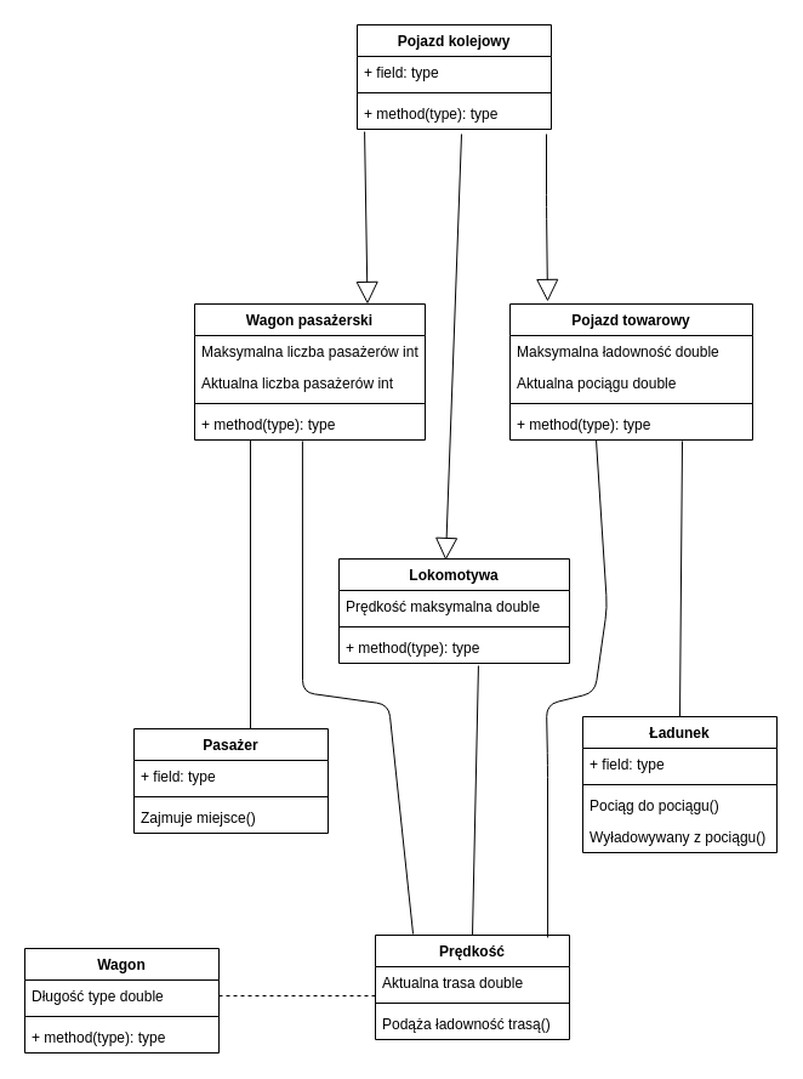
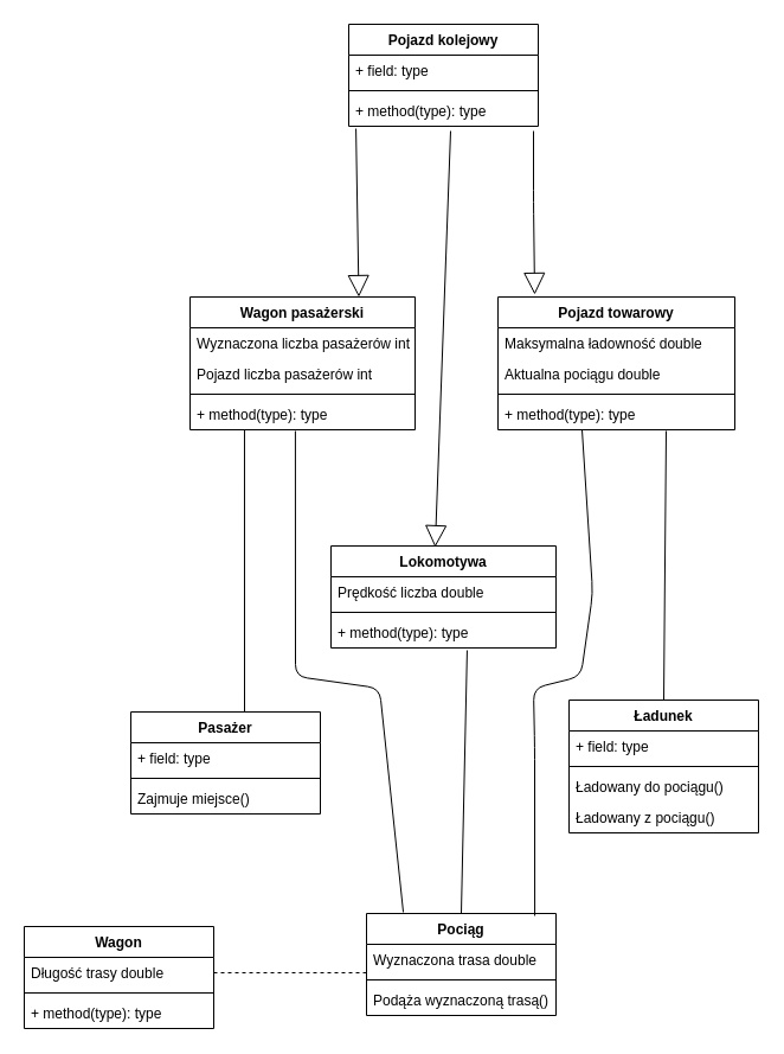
  <mxCell id="0" />
  <mxCell id="1" parent="0" />
  <mxCell id="2" value="Pojazd kolejowy" style="swimlane;fontStyle=1;align=center;verticalAlign=top;childLayout=stackLayout;horizontal=1;startSize=26;horizontalStack=0;resizeParent=1;resizeParentMax=0;resizeLast=0;collapsible=1;marginBottom=0;" parent="1" vertex="1"><mxGeometry x="294" y="20" width="160" height="86" as="geometry" /></mxCell>
  <mxCell id="3" value="+ field: type" style="text;strokeColor=none;fillColor=none;align=left;verticalAlign=top;spacingLeft=4;spacingRight=4;overflow=hidden;rotatable=0;points=[[0,0.5],[1,0.5]];portConstraint=eastwest;" parent="2" vertex="1"><mxGeometry y="26" width="160" height="26" as="geometry" /></mxCell>
  <mxCell id="4" value="" style="line;strokeWidth=1;fillColor=none;align=left;verticalAlign=middle;spacingTop=-1;spacingLeft=3;spacingRight=3;rotatable=0;labelPosition=right;points=[];portConstraint=eastwest;" parent="2" vertex="1"><mxGeometry y="52" width="160" height="8" as="geometry" /></mxCell>
  <mxCell id="5" value="+ method(type): type" style="text;strokeColor=none;fillColor=none;align=left;verticalAlign=top;spacingLeft=4;spacingRight=4;overflow=hidden;rotatable=0;points=[[0,0.5],[1,0.5]];portConstraint=eastwest;" parent="2" vertex="1"><mxGeometry y="60" width="160" height="26" as="geometry" /></mxCell>
  <mxCell id="6" value="Wagon pasażerski" style="swimlane;fontStyle=1;align=center;verticalAlign=top;childLayout=stackLayout;horizontal=1;startSize=26;horizontalStack=0;resizeParent=1;resizeParentMax=0;resizeLast=0;collapsible=1;marginBottom=0;" parent="1" vertex="1"><mxGeometry x="160" y="250" width="190" height="112" as="geometry" /></mxCell>
- <mxCell id="7" value="Maksymalna liczba pasażerów int " style="text;strokeColor=none;fillColor=none;align=left;verticalAlign=top;spacingLeft=4;spacingRight=4;overflow=hidden;rotatable=0;points=[[0,0.5],[1,0.5]];portConstraint=eastwest;" parent="6" vertex="1"><mxGeometry y="26" width="190" height="26" as="geometry" /></mxCell>
- <mxCell id="8" value="Aktualna liczba pasażerów int" style="text;strokeColor=none;fillColor=none;align=left;verticalAlign=top;spacingLeft=4;spacingRight=4;overflow=hidden;rotatable=0;points=[[0,0.5],[1,0.5]];portConstraint=eastwest;" parent="6" vertex="1"><mxGeometry y="52" width="190" height="26" as="geometry" /></mxCell>
+ <mxCell id="7" value="Wyznaczona liczba pasażerów int " style="text;strokeColor=none;fillColor=none;align=left;verticalAlign=top;spacingLeft=4;spacingRight=4;overflow=hidden;rotatable=0;points=[[0,0.5],[1,0.5]];portConstraint=eastwest;" parent="6" vertex="1"><mxGeometry y="26" width="190" height="26" as="geometry" /></mxCell>
+ <mxCell id="8" value="Pojazd liczba pasażerów int" style="text;strokeColor=none;fillColor=none;align=left;verticalAlign=top;spacingLeft=4;spacingRight=4;overflow=hidden;rotatable=0;points=[[0,0.5],[1,0.5]];portConstraint=eastwest;" parent="6" vertex="1"><mxGeometry y="52" width="190" height="26" as="geometry" /></mxCell>
  <mxCell id="9" value="" style="line;strokeWidth=1;fillColor=none;align=left;verticalAlign=middle;spacingTop=-1;spacingLeft=3;spacingRight=3;rotatable=0;labelPosition=right;points=[];portConstraint=eastwest;" parent="6" vertex="1"><mxGeometry y="78" width="190" height="8" as="geometry" /></mxCell>
  <mxCell id="10" value="+ method(type): type" style="text;strokeColor=none;fillColor=none;align=left;verticalAlign=top;spacingLeft=4;spacingRight=4;overflow=hidden;rotatable=0;points=[[0,0.5],[1,0.5]];portConstraint=eastwest;" parent="6" vertex="1"><mxGeometry y="86" width="190" height="26" as="geometry" /></mxCell>
  <mxCell id="11" value="Pojazd towarowy" style="swimlane;fontStyle=1;align=center;verticalAlign=top;childLayout=stackLayout;horizontal=1;startSize=26;horizontalStack=0;resizeParent=1;resizeParentMax=0;resizeLast=0;collapsible=1;marginBottom=0;" parent="1" vertex="1"><mxGeometry x="420" y="250" width="200" height="112" as="geometry" /></mxCell>
  <mxCell id="12" value="Maksymalna ładowność double" style="text;strokeColor=none;fillColor=none;align=left;verticalAlign=top;spacingLeft=4;spacingRight=4;overflow=hidden;rotatable=0;points=[[0,0.5],[1,0.5]];portConstraint=eastwest;" parent="11" vertex="1"><mxGeometry y="26" width="200" height="26" as="geometry" /></mxCell>
  <mxCell id="13" value="Aktualna pociągu double" style="text;strokeColor=none;fillColor=none;align=left;verticalAlign=top;spacingLeft=4;spacingRight=4;overflow=hidden;rotatable=0;points=[[0,0.5],[1,0.5]];portConstraint=eastwest;" parent="11" vertex="1"><mxGeometry y="52" width="200" height="26" as="geometry" /></mxCell>
  <mxCell id="14" value="" style="line;strokeWidth=1;fillColor=none;align=left;verticalAlign=middle;spacingTop=-1;spacingLeft=3;spacingRight=3;rotatable=0;labelPosition=right;points=[];portConstraint=eastwest;" parent="11" vertex="1"><mxGeometry y="78" width="200" height="8" as="geometry" /></mxCell>
  <mxCell id="15" value="+ method(type): type" style="text;strokeColor=none;fillColor=none;align=left;verticalAlign=top;spacingLeft=4;spacingRight=4;overflow=hidden;rotatable=0;points=[[0,0.5],[1,0.5]];portConstraint=eastwest;" parent="11" vertex="1"><mxGeometry y="86" width="200" height="26" as="geometry" /></mxCell>
  <mxCell id="16" value="Lokomotywa" style="swimlane;fontStyle=1;align=center;verticalAlign=top;childLayout=stackLayout;horizontal=1;startSize=26;horizontalStack=0;resizeParent=1;resizeParentMax=0;resizeLast=0;collapsible=1;marginBottom=0;" parent="1" vertex="1"><mxGeometry x="279" y="460" width="190" height="86" as="geometry" /></mxCell>
- <mxCell id="17" value="Prędkość maksymalna double" style="text;strokeColor=none;fillColor=none;align=left;verticalAlign=top;spacingLeft=4;spacingRight=4;overflow=hidden;rotatable=0;points=[[0,0.5],[1,0.5]];portConstraint=eastwest;" parent="16" vertex="1"><mxGeometry y="26" width="190" height="26" as="geometry" /></mxCell>
+ <mxCell id="17" value="Prędkość liczba double" style="text;strokeColor=none;fillColor=none;align=left;verticalAlign=top;spacingLeft=4;spacingRight=4;overflow=hidden;rotatable=0;points=[[0,0.5],[1,0.5]];portConstraint=eastwest;" parent="16" vertex="1"><mxGeometry y="26" width="190" height="26" as="geometry" /></mxCell>
  <mxCell id="18" value="" style="line;strokeWidth=1;fillColor=none;align=left;verticalAlign=middle;spacingTop=-1;spacingLeft=3;spacingRight=3;rotatable=0;labelPosition=right;points=[];portConstraint=eastwest;" parent="16" vertex="1"><mxGeometry y="52" width="190" height="8" as="geometry" /></mxCell>
  <mxCell id="19" value="+ method(type): type" style="text;strokeColor=none;fillColor=none;align=left;verticalAlign=top;spacingLeft=4;spacingRight=4;overflow=hidden;rotatable=0;points=[[0,0.5],[1,0.5]];portConstraint=eastwest;" parent="16" vertex="1"><mxGeometry y="60" width="190" height="26" as="geometry" /></mxCell>
  <mxCell id="20" value="" style="endArrow=none;html=1;entryX=0.242;entryY=1;entryDx=0;entryDy=0;entryPerimeter=0;" parent="1" target="10" edge="1"><mxGeometry width="50" height="50" relative="1" as="geometry"><mxPoint x="206" y="600" as="sourcePoint" /><mxPoint x="190" y="430" as="targetPoint" /></mxGeometry></mxCell>
  <mxCell id="21" value="Pasażer" style="swimlane;fontStyle=1;align=center;verticalAlign=top;childLayout=stackLayout;horizontal=1;startSize=26;horizontalStack=0;resizeParent=1;resizeParentMax=0;resizeLast=0;collapsible=1;marginBottom=0;" parent="1" vertex="1"><mxGeometry x="110" y="600" width="160" height="86" as="geometry" /></mxCell>
  <mxCell id="22" value="+ field: type" style="text;strokeColor=none;fillColor=none;align=left;verticalAlign=top;spacingLeft=4;spacingRight=4;overflow=hidden;rotatable=0;points=[[0,0.5],[1,0.5]];portConstraint=eastwest;" parent="21" vertex="1"><mxGeometry y="26" width="160" height="26" as="geometry" /></mxCell>
  <mxCell id="23" value="" style="line;strokeWidth=1;fillColor=none;align=left;verticalAlign=middle;spacingTop=-1;spacingLeft=3;spacingRight=3;rotatable=0;labelPosition=right;points=[];portConstraint=eastwest;" parent="21" vertex="1"><mxGeometry y="52" width="160" height="8" as="geometry" /></mxCell>
  <mxCell id="24" value="Zajmuje miejsce()" style="text;strokeColor=none;fillColor=none;align=left;verticalAlign=top;spacingLeft=4;spacingRight=4;overflow=hidden;rotatable=0;points=[[0,0.5],[1,0.5]];portConstraint=eastwest;" parent="21" vertex="1"><mxGeometry y="60" width="160" height="26" as="geometry" /></mxCell>
  <mxCell id="25" value="" style="endArrow=none;html=1;entryX=0.71;entryY=1.038;entryDx=0;entryDy=0;entryPerimeter=0;exitX=0.5;exitY=0;exitDx=0;exitDy=0;" parent="1" source="26" target="15" edge="1"><mxGeometry width="50" height="50" relative="1" as="geometry"><mxPoint x="562" y="580" as="sourcePoint" /><mxPoint x="590" y="440" as="targetPoint" /></mxGeometry></mxCell>
  <mxCell id="26" value="Ładunek" style="swimlane;fontStyle=1;align=center;verticalAlign=top;childLayout=stackLayout;horizontal=1;startSize=26;horizontalStack=0;resizeParent=1;resizeParentMax=0;resizeLast=0;collapsible=1;marginBottom=0;" parent="1" vertex="1"><mxGeometry x="480" y="590" width="160" height="112" as="geometry" /></mxCell>
  <mxCell id="27" value="+ field: type" style="text;strokeColor=none;fillColor=none;align=left;verticalAlign=top;spacingLeft=4;spacingRight=4;overflow=hidden;rotatable=0;points=[[0,0.5],[1,0.5]];portConstraint=eastwest;" parent="26" vertex="1"><mxGeometry y="26" width="160" height="26" as="geometry" /></mxCell>
  <mxCell id="28" value="" style="line;strokeWidth=1;fillColor=none;align=left;verticalAlign=middle;spacingTop=-1;spacingLeft=3;spacingRight=3;rotatable=0;labelPosition=right;points=[];portConstraint=eastwest;" parent="26" vertex="1"><mxGeometry y="52" width="160" height="8" as="geometry" /></mxCell>
- <mxCell id="29" value="Pociąg do pociągu()" style="text;strokeColor=none;fillColor=none;align=left;verticalAlign=top;spacingLeft=4;spacingRight=4;overflow=hidden;rotatable=0;points=[[0,0.5],[1,0.5]];portConstraint=eastwest;" parent="26" vertex="1"><mxGeometry y="60" width="160" height="26" as="geometry" /></mxCell>
- <mxCell id="30" value="Wyładowywany z pociągu()" style="text;strokeColor=none;fillColor=none;align=left;verticalAlign=top;spacingLeft=4;spacingRight=4;overflow=hidden;rotatable=0;points=[[0,0.5],[1,0.5]];portConstraint=eastwest;" parent="26" vertex="1"><mxGeometry y="86" width="160" height="26" as="geometry" /></mxCell>
- <mxCell id="31" value="Prędkość" style="swimlane;fontStyle=1;align=center;verticalAlign=top;childLayout=stackLayout;horizontal=1;startSize=26;horizontalStack=0;resizeParent=1;resizeParentMax=0;resizeLast=0;collapsible=1;marginBottom=0;" parent="1" vertex="1"><mxGeometry x="309" y="770" width="160" height="86" as="geometry" /></mxCell>
- <mxCell id="32" value="Aktualna trasa double" style="text;strokeColor=none;fillColor=none;align=left;verticalAlign=top;spacingLeft=4;spacingRight=4;overflow=hidden;rotatable=0;points=[[0,0.5],[1,0.5]];portConstraint=eastwest;" parent="31" vertex="1"><mxGeometry y="26" width="160" height="26" as="geometry" /></mxCell>
+ <mxCell id="29" value="Ładowany do pociągu()" style="text;strokeColor=none;fillColor=none;align=left;verticalAlign=top;spacingLeft=4;spacingRight=4;overflow=hidden;rotatable=0;points=[[0,0.5],[1,0.5]];portConstraint=eastwest;" parent="26" vertex="1"><mxGeometry y="60" width="160" height="26" as="geometry" /></mxCell>
+ <mxCell id="30" value="Ładowany z pociągu()" style="text;strokeColor=none;fillColor=none;align=left;verticalAlign=top;spacingLeft=4;spacingRight=4;overflow=hidden;rotatable=0;points=[[0,0.5],[1,0.5]];portConstraint=eastwest;" parent="26" vertex="1"><mxGeometry y="86" width="160" height="26" as="geometry" /></mxCell>
+ <mxCell id="31" value="Pociąg" style="swimlane;fontStyle=1;align=center;verticalAlign=top;childLayout=stackLayout;horizontal=1;startSize=26;horizontalStack=0;resizeParent=1;resizeParentMax=0;resizeLast=0;collapsible=1;marginBottom=0;" parent="1" vertex="1"><mxGeometry x="309" y="770" width="160" height="86" as="geometry" /></mxCell>
+ <mxCell id="32" value="Wyznaczona trasa double" style="text;strokeColor=none;fillColor=none;align=left;verticalAlign=top;spacingLeft=4;spacingRight=4;overflow=hidden;rotatable=0;points=[[0,0.5],[1,0.5]];portConstraint=eastwest;" parent="31" vertex="1"><mxGeometry y="26" width="160" height="26" as="geometry" /></mxCell>
  <mxCell id="33" value="" style="line;strokeWidth=1;fillColor=none;align=left;verticalAlign=middle;spacingTop=-1;spacingLeft=3;spacingRight=3;rotatable=0;labelPosition=right;points=[];portConstraint=eastwest;" parent="31" vertex="1"><mxGeometry y="52" width="160" height="8" as="geometry" /></mxCell>
- <mxCell id="34" value="Podąża ładowność trasą()" style="text;strokeColor=none;fillColor=none;align=left;verticalAlign=top;spacingLeft=4;spacingRight=4;overflow=hidden;rotatable=0;points=[[0,0.5],[1,0.5]];portConstraint=eastwest;" parent="31" vertex="1"><mxGeometry y="60" width="160" height="26" as="geometry" /></mxCell>
+ <mxCell id="34" value="Podąża wyznaczoną trasą()" style="text;strokeColor=none;fillColor=none;align=left;verticalAlign=top;spacingLeft=4;spacingRight=4;overflow=hidden;rotatable=0;points=[[0,0.5],[1,0.5]];portConstraint=eastwest;" parent="31" vertex="1"><mxGeometry y="60" width="160" height="26" as="geometry" /></mxCell>
  <mxCell id="35" value="" style="endArrow=none;html=1;entryX=0.468;entryY=1.038;entryDx=0;entryDy=0;entryPerimeter=0;exitX=0.194;exitY=-0.012;exitDx=0;exitDy=0;exitPerimeter=0;" parent="1" source="31" target="10" edge="1"><mxGeometry width="50" height="50" relative="1" as="geometry"><mxPoint x="300" y="670" as="sourcePoint" /><mxPoint x="350" y="620" as="targetPoint" /><Array as="points"><mxPoint x="320" y="580" /><mxPoint x="249" y="570" /></Array></mxGeometry></mxCell>
  <mxCell id="36" value="" style="endArrow=none;html=1;entryX=0.355;entryY=1;entryDx=0;entryDy=0;entryPerimeter=0;exitX=0.888;exitY=0.023;exitDx=0;exitDy=0;exitPerimeter=0;" parent="1" source="31" target="15" edge="1"><mxGeometry width="50" height="50" relative="1" as="geometry"><mxPoint x="470" y="440" as="sourcePoint" /><mxPoint x="520" y="390" as="targetPoint" /><Array as="points"><mxPoint x="451" y="630" /><mxPoint x="450" y="580" /><mxPoint x="490" y="570" /><mxPoint x="500" y="500" /></Array></mxGeometry></mxCell>
  <mxCell id="37" value="" style="endArrow=none;html=1;entryX=0.605;entryY=1.077;entryDx=0;entryDy=0;entryPerimeter=0;exitX=0.5;exitY=0;exitDx=0;exitDy=0;" parent="1" source="31" target="19" edge="1"><mxGeometry width="50" height="50" relative="1" as="geometry"><mxPoint x="390" y="760" as="sourcePoint" /><mxPoint x="420" y="610" as="targetPoint" /></mxGeometry></mxCell>
  <mxCell id="38" value="" style="endArrow=none;html=1;entryX=0.006;entryY=0.923;entryDx=0;entryDy=0;entryPerimeter=0;exitX=1;exitY=0.5;exitDx=0;exitDy=0;dashed=1;" parent="1" source="40" target="32" edge="1"><mxGeometry width="50" height="50" relative="1" as="geometry"><mxPoint x="190" y="820" as="sourcePoint" /><mxPoint x="180" y="780" as="targetPoint" /></mxGeometry></mxCell>
  <mxCell id="39" value="Wagon" style="swimlane;fontStyle=1;align=center;verticalAlign=top;childLayout=stackLayout;horizontal=1;startSize=26;horizontalStack=0;resizeParent=1;resizeParentMax=0;resizeLast=0;collapsible=1;marginBottom=0;" parent="1" vertex="1"><mxGeometry x="20" y="781" width="160" height="86" as="geometry" /></mxCell>
- <mxCell id="40" value="Długość type double" style="text;strokeColor=none;fillColor=none;align=left;verticalAlign=top;spacingLeft=4;spacingRight=4;overflow=hidden;rotatable=0;points=[[0,0.5],[1,0.5]];portConstraint=eastwest;" parent="39" vertex="1"><mxGeometry y="26" width="160" height="26" as="geometry" /></mxCell>
+ <mxCell id="40" value="Długość trasy double" style="text;strokeColor=none;fillColor=none;align=left;verticalAlign=top;spacingLeft=4;spacingRight=4;overflow=hidden;rotatable=0;points=[[0,0.5],[1,0.5]];portConstraint=eastwest;" parent="39" vertex="1"><mxGeometry y="26" width="160" height="26" as="geometry" /></mxCell>
  <mxCell id="41" value="" style="line;strokeWidth=1;fillColor=none;align=left;verticalAlign=middle;spacingTop=-1;spacingLeft=3;spacingRight=3;rotatable=0;labelPosition=right;points=[];portConstraint=eastwest;" parent="39" vertex="1"><mxGeometry y="52" width="160" height="8" as="geometry" /></mxCell>
  <mxCell id="42" value="+ method(type): type" style="text;strokeColor=none;fillColor=none;align=left;verticalAlign=top;spacingLeft=4;spacingRight=4;overflow=hidden;rotatable=0;points=[[0,0.5],[1,0.5]];portConstraint=eastwest;" parent="39" vertex="1"><mxGeometry y="60" width="160" height="26" as="geometry" /></mxCell>
  <mxCell id="43" value="" style="endArrow=block;endSize=16;endFill=0;html=1;entryX=0.75;entryY=0;entryDx=0;entryDy=0;exitX=0.038;exitY=1.077;exitDx=0;exitDy=0;exitPerimeter=0;" parent="1" source="5" target="6" edge="1"><mxGeometry width="160" relative="1" as="geometry"><mxPoint x="134" y="180" as="sourcePoint" /><mxPoint x="294" y="180" as="targetPoint" /></mxGeometry></mxCell>
  <mxCell id="44" value="" style="endArrow=block;endSize=16;endFill=0;html=1;entryX=0.155;entryY=-0.018;entryDx=0;entryDy=0;exitX=0.975;exitY=1.154;exitDx=0;exitDy=0;exitPerimeter=0;entryPerimeter=0;" parent="1" source="5" target="11" edge="1"><mxGeometry width="160" relative="1" as="geometry"><mxPoint x="310.08" y="118.002" as="sourcePoint" /><mxPoint x="312.5" y="260" as="targetPoint" /><Array as="points"><mxPoint x="450" y="170" /></Array></mxGeometry></mxCell>
  <mxCell id="45" value="" style="endArrow=block;endSize=16;endFill=0;html=1;entryX=0.463;entryY=0.012;entryDx=0;entryDy=0;entryPerimeter=0;" parent="1" target="16" edge="1"><mxGeometry width="160" relative="1" as="geometry"><mxPoint x="380" y="110" as="sourcePoint" /><mxPoint x="461" y="257.984" as="targetPoint" /><Array as="points" /></mxGeometry></mxCell>
